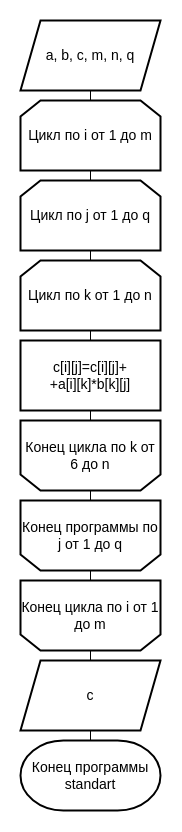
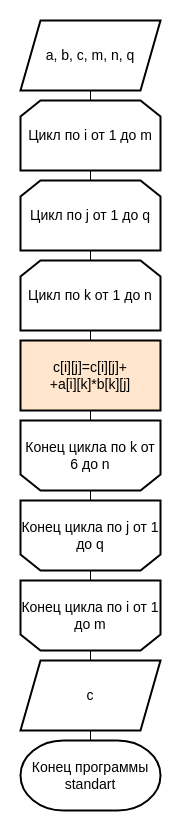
  <mxCell id="0" />
  <mxCell id="1" parent="0" />
  <mxCell id="2" value="a, b, c, m, n, q" style="shape=parallelogram;perimeter=parallelogramPerimeter;whiteSpace=wrap;html=1;fixedSize=1;strokeWidth=2;fontSize=14;" parent="1" vertex="1"><mxGeometry x="20" y="20" width="140" height="70" as="geometry" /></mxCell>
  <mxCell id="3" style="edgeStyle=orthogonalEdgeStyle;rounded=0;orthogonalLoop=1;jettySize=auto;html=1;exitX=0.5;exitY=0;exitDx=0;exitDy=0;entryX=0.5;entryY=1;entryDx=0;entryDy=0;endArrow=none;endFill=0;" edge="1" parent="1" source="4" target="12"><mxGeometry relative="1" as="geometry" /></mxCell>
- <mxCell id="4" value="c[i][j]=c[i][j]+&lt;br&gt;+a[i][k]*b[k][j]" style="rounded=0;whiteSpace=wrap;html=1;strokeWidth=2;fontSize=14;" parent="1" vertex="1"><mxGeometry x="20" y="340" width="140" height="70" as="geometry" /></mxCell>
+ <mxCell id="4" value="c[i][j]=c[i][j]+&lt;br&gt;+a[i][k]*b[k][j]" style="rounded=0;whiteSpace=wrap;html=1;strokeWidth=2;fontSize=14;fillColor=#ffe6cc;" parent="1" vertex="1"><mxGeometry x="20" y="340" width="140" height="70" as="geometry" /></mxCell>
  <mxCell id="5" value="Конец программы standart" style="strokeWidth=2;html=1;shape=mxgraph.flowchart.terminator;whiteSpace=wrap;fontSize=14;" parent="1" vertex="1"><mxGeometry x="20" y="740" width="140" height="70" as="geometry" /></mxCell>
  <mxCell id="6" style="edgeStyle=orthogonalEdgeStyle;rounded=0;orthogonalLoop=1;jettySize=auto;html=1;exitX=0.5;exitY=1;exitDx=0;exitDy=0;entryX=0.5;entryY=0;entryDx=0;entryDy=0;entryPerimeter=0;endArrow=none;endFill=0;fontSize=14;" parent="1" source="8" target="5" edge="1"><mxGeometry relative="1" as="geometry" /></mxCell>
  <mxCell id="7" style="edgeStyle=orthogonalEdgeStyle;rounded=0;orthogonalLoop=1;jettySize=auto;html=1;exitX=0.5;exitY=0;exitDx=0;exitDy=0;entryX=0.5;entryY=0;entryDx=0;entryDy=0;endArrow=none;endFill=0;" edge="1" parent="1" source="8" target="20"><mxGeometry relative="1" as="geometry" /></mxCell>
  <mxCell id="8" value="c" style="shape=parallelogram;perimeter=parallelogramPerimeter;whiteSpace=wrap;html=1;fixedSize=1;strokeWidth=2;fontSize=14;" parent="1" vertex="1"><mxGeometry x="20" y="660" width="140" height="70" as="geometry" /></mxCell>
  <mxCell id="9" style="edgeStyle=orthogonalEdgeStyle;rounded=0;orthogonalLoop=1;jettySize=auto;html=1;exitX=0.5;exitY=1;exitDx=0;exitDy=0;entryX=0.5;entryY=1;entryDx=0;entryDy=0;endArrow=none;endFill=0;" edge="1" parent="1" source="10" target="4"><mxGeometry relative="1" as="geometry" /></mxCell>
  <mxCell id="10" value="&lt;span style=&quot;font-size: 14px&quot;&gt;Конец цикла&amp;nbsp;&lt;/span&gt;&lt;span style=&quot;font-size: 14px&quot;&gt;по k от 6 до n&lt;/span&gt;" style="shape=loopLimit;whiteSpace=wrap;html=1;strokeWidth=2;direction=west;" parent="1" vertex="1"><mxGeometry x="20" y="420" width="140" height="70" as="geometry" /></mxCell>
  <mxCell id="11" style="edgeStyle=orthogonalEdgeStyle;rounded=0;orthogonalLoop=1;jettySize=auto;html=1;exitX=0.5;exitY=0;exitDx=0;exitDy=0;entryX=0.5;entryY=1;entryDx=0;entryDy=0;endArrow=none;endFill=0;" edge="1" parent="1" source="12" target="14"><mxGeometry relative="1" as="geometry" /></mxCell>
  <mxCell id="12" value="&lt;span style=&quot;font-size: 14px&quot;&gt;Цикл по k от 1 до n&lt;/span&gt;" style="shape=loopLimit;whiteSpace=wrap;html=1;strokeWidth=2;" vertex="1" parent="1"><mxGeometry x="20" y="260" width="140" height="70" as="geometry" /></mxCell>
  <mxCell id="13" style="edgeStyle=orthogonalEdgeStyle;rounded=0;orthogonalLoop=1;jettySize=auto;html=1;exitX=0.5;exitY=0;exitDx=0;exitDy=0;entryX=0.5;entryY=1;entryDx=0;entryDy=0;endArrow=none;endFill=0;" edge="1" parent="1" source="14" target="16"><mxGeometry relative="1" as="geometry" /></mxCell>
  <mxCell id="14" value="&lt;span style=&quot;font-size: 14px&quot;&gt;Цикл по j от 1 до q&lt;/span&gt;" style="shape=loopLimit;whiteSpace=wrap;html=1;strokeWidth=2;" vertex="1" parent="1"><mxGeometry x="20" y="180" width="140" height="70" as="geometry" /></mxCell>
  <mxCell id="15" style="edgeStyle=orthogonalEdgeStyle;rounded=0;orthogonalLoop=1;jettySize=auto;html=1;exitX=0.5;exitY=0;exitDx=0;exitDy=0;entryX=0.5;entryY=1;entryDx=0;entryDy=0;endArrow=none;endFill=0;" edge="1" parent="1" source="16" target="2"><mxGeometry relative="1" as="geometry" /></mxCell>
  <mxCell id="16" value="&lt;span style=&quot;font-size: 14px&quot;&gt;Цикл по i от 1 до m&lt;/span&gt;" style="shape=loopLimit;whiteSpace=wrap;html=1;strokeWidth=2;" vertex="1" parent="1"><mxGeometry x="20" y="100" width="140" height="70" as="geometry" /></mxCell>
  <mxCell id="17" style="edgeStyle=orthogonalEdgeStyle;rounded=0;orthogonalLoop=1;jettySize=auto;html=1;exitX=0.5;exitY=1;exitDx=0;exitDy=0;entryX=0.5;entryY=0;entryDx=0;entryDy=0;endArrow=none;endFill=0;" edge="1" parent="1" source="18" target="10"><mxGeometry relative="1" as="geometry" /></mxCell>
- <mxCell id="18" value="&lt;span style=&quot;font-size: 14px&quot;&gt;Конец программы&amp;nbsp;&lt;/span&gt;&lt;span style=&quot;font-size: 14px&quot;&gt;по j от 1 до q&lt;/span&gt;" style="shape=loopLimit;whiteSpace=wrap;html=1;strokeWidth=2;direction=west;" vertex="1" parent="1"><mxGeometry x="20" y="500" width="140" height="70" as="geometry" /></mxCell>
+ <mxCell id="18" value="&lt;span style=&quot;font-size: 14px&quot;&gt;Конец цикла&amp;nbsp;&lt;/span&gt;&lt;span style=&quot;font-size: 14px&quot;&gt;по j от 1 до q&lt;/span&gt;" style="shape=loopLimit;whiteSpace=wrap;html=1;strokeWidth=2;direction=west;" vertex="1" parent="1"><mxGeometry x="20" y="500" width="140" height="70" as="geometry" /></mxCell>
  <mxCell id="19" style="edgeStyle=orthogonalEdgeStyle;rounded=0;orthogonalLoop=1;jettySize=auto;html=1;exitX=0.5;exitY=1;exitDx=0;exitDy=0;entryX=0.5;entryY=0;entryDx=0;entryDy=0;endArrow=none;endFill=0;" edge="1" parent="1" source="20" target="18"><mxGeometry relative="1" as="geometry" /></mxCell>
  <mxCell id="20" value="&lt;span style=&quot;font-size: 14px&quot;&gt;Конец цикла&amp;nbsp;&lt;/span&gt;&lt;span style=&quot;font-size: 14px&quot;&gt;по i от 1 до m&lt;/span&gt;" style="shape=loopLimit;whiteSpace=wrap;html=1;strokeWidth=2;direction=west;" vertex="1" parent="1"><mxGeometry x="20" y="580" width="140" height="70" as="geometry" /></mxCell>
